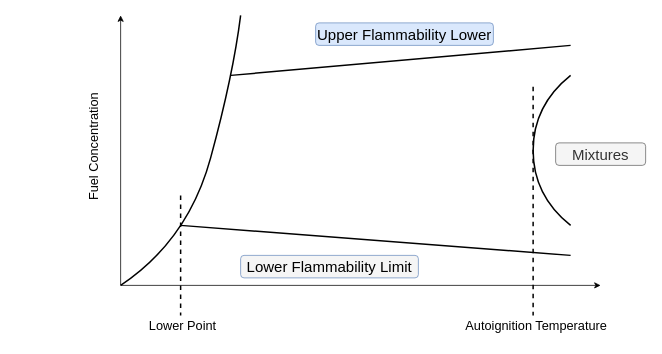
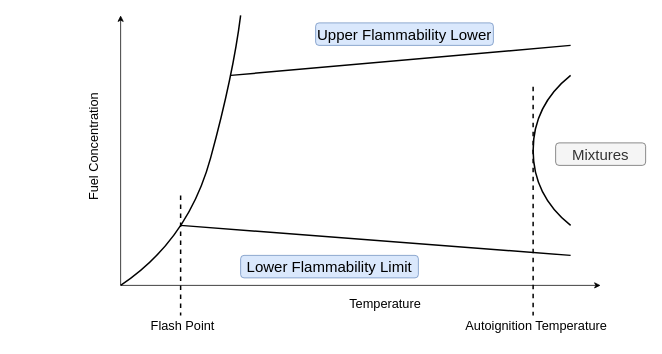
  <mxCell id="0" />
  <mxCell id="1" parent="0" />
  <mxCell id="2" value="" style="endArrow=classic;html=1;" edge="1" parent="1"><mxGeometry width="50" height="50" relative="1" as="geometry"><mxPoint x="160" y="380" as="sourcePoint" /><mxPoint x="800" y="380" as="targetPoint" /></mxGeometry></mxCell>
  <mxCell id="3" value="" style="endArrow=classic;html=1;" edge="1" parent="1"><mxGeometry width="50" height="50" relative="1" as="geometry"><mxPoint x="160" y="380" as="sourcePoint" /><mxPoint x="160" y="20" as="targetPoint" /></mxGeometry></mxCell>
+ <mxCell id="4" value="Temperature" style="text;html=1;strokeColor=none;fillColor=none;align=center;verticalAlign=middle;whiteSpace=wrap;rounded=0;fontSize=17;" vertex="1" parent="1"><mxGeometry x="440" y="390" width="146" height="30" as="geometry" /></mxCell>
  <mxCell id="5" value="Fuel Concentration" style="text;html=1;strokeColor=none;fillColor=none;align=center;verticalAlign=middle;whiteSpace=wrap;rounded=0;fontSize=17;rotation=270;" vertex="1" parent="1"><mxGeometry x="20" y="180" width="210" height="30" as="geometry" /></mxCell>
  <mxCell id="6" value="" style="curved=1;endArrow=none;html=1;fontSize=20;endFill=0;strokeWidth=2;" edge="1" parent="1"><mxGeometry width="50" height="50" relative="1" as="geometry"><mxPoint x="160" y="380" as="sourcePoint" /><mxPoint x="320" y="20" as="targetPoint" /><Array as="points"><mxPoint x="250" y="320" /><mxPoint x="310" y="100" /></Array></mxGeometry></mxCell>
  <mxCell id="7" value="" style="endArrow=none;html=1;fontSize=20;strokeWidth=2;" edge="1" parent="1"><mxGeometry width="50" height="50" relative="1" as="geometry"><mxPoint x="240" y="300" as="sourcePoint" /><mxPoint x="760" y="340" as="targetPoint" /></mxGeometry></mxCell>
  <mxCell id="8" value="" style="endArrow=none;html=1;fontSize=20;strokeWidth=2;" edge="1" parent="1"><mxGeometry width="50" height="50" relative="1" as="geometry"><mxPoint x="307" y="100" as="sourcePoint" /><mxPoint x="760" y="60" as="targetPoint" /></mxGeometry></mxCell>
  <mxCell id="9" value="" style="curved=1;endArrow=none;html=1;fontSize=20;endFill=0;strokeWidth=2;" edge="1" parent="1"><mxGeometry width="50" height="50" relative="1" as="geometry"><mxPoint x="760" y="300" as="sourcePoint" /><mxPoint x="760" y="100" as="targetPoint" /><Array as="points"><mxPoint x="710" y="260" /><mxPoint x="710" y="140" /></Array></mxGeometry></mxCell>
  <mxCell id="10" value="Upper Flammability Lower" style="rounded=1;whiteSpace=wrap;html=1;fontSize=20;fillColor=#dae8fc;strokeColor=#6c8ebf;" vertex="1" parent="1"><mxGeometry x="420" y="30" width="237" height="30" as="geometry" /></mxCell>
- <mxCell id="11" value="Lower Flammability Limit" style="rounded=1;whiteSpace=wrap;html=1;fontSize=20;fillColor=#f5f5f5;strokeColor=#6c8ebf;" vertex="1" parent="1"><mxGeometry x="320" y="340" width="237" height="30" as="geometry" /></mxCell>
+ <mxCell id="11" value="Lower Flammability Limit" style="rounded=1;whiteSpace=wrap;html=1;fontSize=20;fillColor=#dae8fc;strokeColor=#6c8ebf;" vertex="1" parent="1"><mxGeometry x="320" y="340" width="237" height="30" as="geometry" /></mxCell>
  <mxCell id="12" value="Mixtures" style="rounded=1;whiteSpace=wrap;html=1;fontSize=20;fillColor=#f5f5f5;strokeColor=#666666;fontColor=#333333;" vertex="1" parent="1"><mxGeometry x="740" y="190" width="120" height="30" as="geometry" /></mxCell>
  <mxCell id="13" value="" style="endArrow=none;dashed=1;html=1;fontSize=17;strokeWidth=2;" edge="1" parent="1"><mxGeometry width="50" height="50" relative="1" as="geometry"><mxPoint x="240" y="260" as="sourcePoint" /><mxPoint x="240" y="420" as="targetPoint" /></mxGeometry></mxCell>
  <mxCell id="14" value="" style="endArrow=none;dashed=1;html=1;fontSize=17;strokeWidth=2;" edge="1" parent="1"><mxGeometry width="50" height="50" relative="1" as="geometry"><mxPoint x="710" y="115" as="sourcePoint" /><mxPoint x="710" y="420" as="targetPoint" /></mxGeometry></mxCell>
- <mxCell id="15" value="Lower Point" style="text;html=1;strokeColor=none;fillColor=none;align=center;verticalAlign=middle;whiteSpace=wrap;rounded=0;fontSize=17;" vertex="1" parent="1"><mxGeometry x="170" y="420" width="146" height="30" as="geometry" /></mxCell>
+ <mxCell id="15" value="Flash Point" style="text;html=1;strokeColor=none;fillColor=none;align=center;verticalAlign=middle;whiteSpace=wrap;rounded=0;fontSize=17;" vertex="1" parent="1"><mxGeometry x="170" y="420" width="146" height="30" as="geometry" /></mxCell>
  <mxCell id="16" value="Autoignition Temperature" style="text;html=1;strokeColor=none;fillColor=none;align=center;verticalAlign=middle;whiteSpace=wrap;rounded=0;fontSize=17;" vertex="1" parent="1"><mxGeometry x="610" y="420" width="208.5" height="30" as="geometry" /></mxCell>
